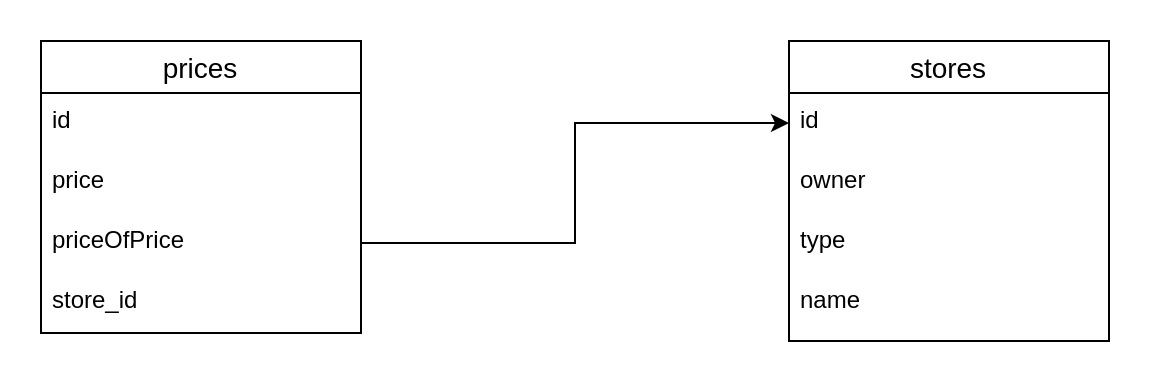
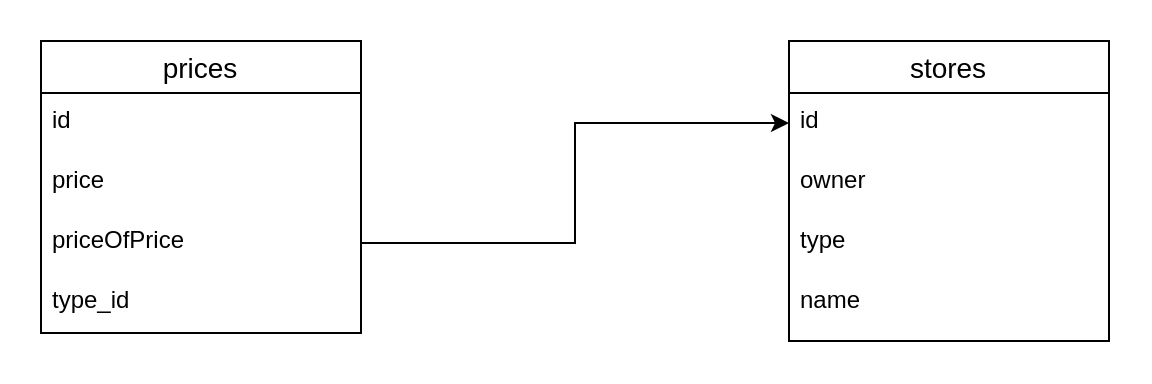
  <mxCell id="0" />
  <mxCell id="1" parent="0" />
  <mxCell id="2" value="stores" style="swimlane;fontStyle=0;childLayout=stackLayout;horizontal=1;startSize=26;horizontalStack=0;resizeParent=1;resizeParentMax=0;resizeLast=0;collapsible=1;marginBottom=0;align=center;fontSize=14;" vertex="1" parent="1"><mxGeometry x="394" y="20" width="160" height="150" as="geometry" /></mxCell>
  <mxCell id="3" value="id" style="text;strokeColor=none;fillColor=none;spacingLeft=4;spacingRight=4;overflow=hidden;rotatable=0;points=[[0,0.5],[1,0.5]];portConstraint=eastwest;fontSize=12;" vertex="1" parent="2"><mxGeometry y="26" width="160" height="30" as="geometry" /></mxCell>
  <mxCell id="4" value="owner" style="text;strokeColor=none;fillColor=none;spacingLeft=4;spacingRight=4;overflow=hidden;rotatable=0;points=[[0,0.5],[1,0.5]];portConstraint=eastwest;fontSize=12;" vertex="1" parent="2"><mxGeometry y="56" width="160" height="30" as="geometry" /></mxCell>
  <mxCell id="5" value="type" style="text;strokeColor=none;fillColor=none;spacingLeft=4;spacingRight=4;overflow=hidden;rotatable=0;points=[[0,0.5],[1,0.5]];portConstraint=eastwest;fontSize=12;" vertex="1" parent="2"><mxGeometry y="86" width="160" height="30" as="geometry" /></mxCell>
  <mxCell id="6" value="name" style="text;strokeColor=none;fillColor=none;spacingLeft=4;spacingRight=4;overflow=hidden;rotatable=0;points=[[0,0.5],[1,0.5]];portConstraint=eastwest;fontSize=12;" vertex="1" parent="2"><mxGeometry y="116" width="160" height="34" as="geometry" /></mxCell>
  <mxCell id="7" value="prices" style="swimlane;fontStyle=0;childLayout=stackLayout;horizontal=1;startSize=26;horizontalStack=0;resizeParent=1;resizeParentMax=0;resizeLast=0;collapsible=1;marginBottom=0;align=center;fontSize=14;" vertex="1" parent="1"><mxGeometry x="20" y="20" width="160" height="146" as="geometry" /></mxCell>
  <mxCell id="8" value="id" style="text;strokeColor=none;fillColor=none;spacingLeft=4;spacingRight=4;overflow=hidden;rotatable=0;points=[[0,0.5],[1,0.5]];portConstraint=eastwest;fontSize=12;" vertex="1" parent="7"><mxGeometry y="26" width="160" height="30" as="geometry" /></mxCell>
  <mxCell id="9" value="price" style="text;strokeColor=none;fillColor=none;spacingLeft=4;spacingRight=4;overflow=hidden;rotatable=0;points=[[0,0.5],[1,0.5]];portConstraint=eastwest;fontSize=12;" vertex="1" parent="7"><mxGeometry y="56" width="160" height="30" as="geometry" /></mxCell>
  <mxCell id="10" value="priceOfPrice" style="text;strokeColor=none;fillColor=none;spacingLeft=4;spacingRight=4;overflow=hidden;rotatable=0;points=[[0,0.5],[1,0.5]];portConstraint=eastwest;fontSize=12;" vertex="1" parent="7"><mxGeometry y="86" width="160" height="30" as="geometry" /></mxCell>
- <mxCell id="11" value="store_id" style="text;strokeColor=none;fillColor=none;spacingLeft=4;spacingRight=4;overflow=hidden;rotatable=0;points=[[0,0.5],[1,0.5]];portConstraint=eastwest;fontSize=12;" vertex="1" parent="7"><mxGeometry y="116" width="160" height="30" as="geometry" /></mxCell>
+ <mxCell id="11" value="type_id" style="text;strokeColor=none;fillColor=none;spacingLeft=4;spacingRight=4;overflow=hidden;rotatable=0;points=[[0,0.5],[1,0.5]];portConstraint=eastwest;fontSize=12;" vertex="1" parent="7"><mxGeometry y="116" width="160" height="30" as="geometry" /></mxCell>
  <mxCell id="12" style="edgeStyle=orthogonalEdgeStyle;rounded=0;orthogonalLoop=1;jettySize=auto;html=1;" edge="1" parent="1" source="10" target="3"><mxGeometry relative="1" as="geometry" /></mxCell>
